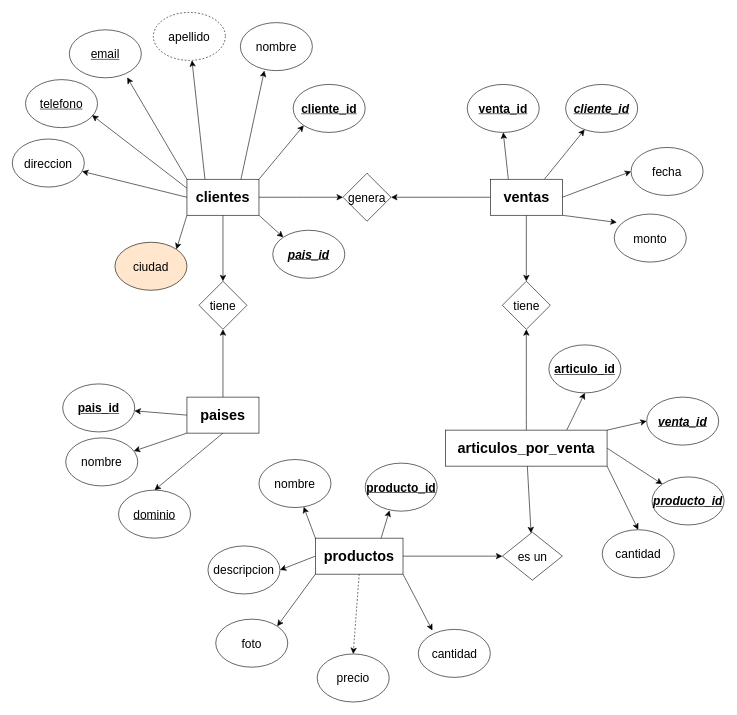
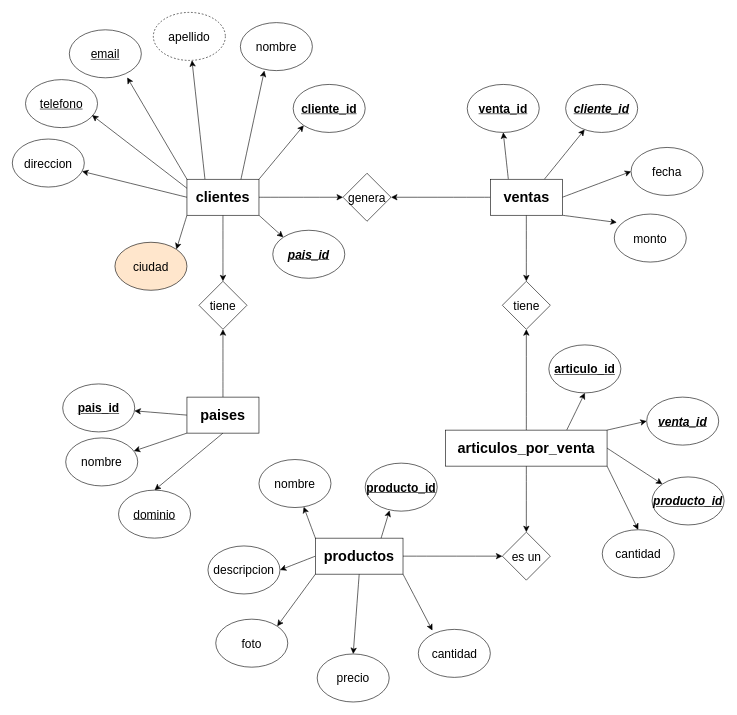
  <mxCell id="0" />
  <mxCell id="1" parent="0" />
  <mxCell id="2" value="" style="edgeStyle=none;curved=1;rounded=0;orthogonalLoop=1;jettySize=auto;html=1;fontSize=12;startSize=8;endSize=8;" edge="1" parent="1" source="9" target="34"><mxGeometry relative="1" as="geometry" /></mxCell>
  <mxCell id="3" value="" style="edgeStyle=none;curved=1;rounded=0;orthogonalLoop=1;jettySize=auto;html=1;fontSize=12;startSize=8;endSize=8;" edge="1" parent="1" source="9" target="35"><mxGeometry relative="1" as="geometry" /></mxCell>
  <mxCell id="4" style="edgeStyle=none;curved=1;rounded=0;orthogonalLoop=1;jettySize=auto;html=1;exitX=1;exitY=1;exitDx=0;exitDy=0;entryX=0;entryY=0;entryDx=0;entryDy=0;fontSize=12;startSize=8;endSize=8;" edge="1" parent="1" source="9" target="63"><mxGeometry relative="1" as="geometry" /></mxCell>
  <mxCell id="5" style="edgeStyle=none;curved=1;rounded=0;orthogonalLoop=1;jettySize=auto;html=1;exitX=0;exitY=1;exitDx=0;exitDy=0;entryX=1;entryY=0;entryDx=0;entryDy=0;fontSize=12;startSize=8;endSize=8;" edge="1" parent="1" source="9" target="65"><mxGeometry relative="1" as="geometry" /></mxCell>
  <mxCell id="6" style="edgeStyle=none;curved=1;rounded=0;orthogonalLoop=1;jettySize=auto;html=1;exitX=0;exitY=0.5;exitDx=0;exitDy=0;fontSize=12;startSize=8;endSize=8;" edge="1" parent="1" source="9" target="58"><mxGeometry relative="1" as="geometry" /></mxCell>
  <mxCell id="7" style="edgeStyle=none;curved=1;rounded=0;orthogonalLoop=1;jettySize=auto;html=1;exitX=0.25;exitY=0;exitDx=0;exitDy=0;fontSize=12;startSize=8;endSize=8;" edge="1" parent="1" source="9" target="61"><mxGeometry relative="1" as="geometry" /></mxCell>
  <mxCell id="8" style="edgeStyle=none;curved=1;rounded=0;orthogonalLoop=1;jettySize=auto;html=1;exitX=1;exitY=0;exitDx=0;exitDy=0;entryX=0;entryY=1;entryDx=0;entryDy=0;fontSize=12;startSize=8;endSize=8;" edge="1" parent="1" source="9" target="64"><mxGeometry relative="1" as="geometry" /></mxCell>
  <mxCell id="9" value="&lt;b&gt;&lt;font style=&quot;font-size: 24px;&quot;&gt;clientes&lt;/font&gt;&lt;/b&gt;" style="rounded=0;whiteSpace=wrap;html=1;" vertex="1" parent="1"><mxGeometry x="311" y="298" width="120" height="60" as="geometry" /></mxCell>
  <mxCell id="10" style="edgeStyle=none;curved=1;rounded=0;orthogonalLoop=1;jettySize=auto;html=1;exitX=0;exitY=0.5;exitDx=0;exitDy=0;entryX=1;entryY=0.5;entryDx=0;entryDy=0;fontSize=12;startSize=8;endSize=8;" edge="1" parent="1" source="15" target="35"><mxGeometry relative="1" as="geometry" /></mxCell>
  <mxCell id="11" value="" style="edgeStyle=none;curved=1;rounded=0;orthogonalLoop=1;jettySize=auto;html=1;fontSize=12;startSize=8;endSize=8;" edge="1" parent="1" source="15" target="36"><mxGeometry relative="1" as="geometry" /></mxCell>
  <mxCell id="12" style="edgeStyle=none;curved=1;rounded=0;orthogonalLoop=1;jettySize=auto;html=1;exitX=0.25;exitY=0;exitDx=0;exitDy=0;entryX=0.5;entryY=1;entryDx=0;entryDy=0;fontSize=12;startSize=8;endSize=8;" edge="1" parent="1" source="15" target="45"><mxGeometry relative="1" as="geometry" /></mxCell>
  <mxCell id="13" style="edgeStyle=none;curved=1;rounded=0;orthogonalLoop=1;jettySize=auto;html=1;exitX=0.75;exitY=0;exitDx=0;exitDy=0;fontSize=12;startSize=8;endSize=8;" edge="1" parent="1" source="15" target="46"><mxGeometry relative="1" as="geometry" /></mxCell>
  <mxCell id="14" style="edgeStyle=none;curved=1;rounded=0;orthogonalLoop=1;jettySize=auto;html=1;exitX=1;exitY=0.5;exitDx=0;exitDy=0;entryX=0;entryY=0.5;entryDx=0;entryDy=0;fontSize=12;startSize=8;endSize=8;" edge="1" parent="1" source="15" target="47"><mxGeometry relative="1" as="geometry" /></mxCell>
  <mxCell id="15" value="&lt;b&gt;&lt;font style=&quot;font-size: 24px;&quot;&gt;ventas&lt;/font&gt;&lt;/b&gt;" style="rounded=0;whiteSpace=wrap;html=1;" vertex="1" parent="1"><mxGeometry x="816.5" y="298" width="120" height="60" as="geometry" /></mxCell>
  <mxCell id="16" style="edgeStyle=none;curved=1;rounded=0;orthogonalLoop=1;jettySize=auto;html=1;exitX=0.5;exitY=0;exitDx=0;exitDy=0;entryX=0.5;entryY=1;entryDx=0;entryDy=0;fontSize=12;startSize=8;endSize=8;" edge="1" parent="1" source="22" target="36"><mxGeometry relative="1" as="geometry" /></mxCell>
  <mxCell id="17" value="" style="edgeStyle=none;curved=1;rounded=0;orthogonalLoop=1;jettySize=auto;html=1;fontSize=12;startSize=8;endSize=8;" edge="1" parent="1" source="22" target="37"><mxGeometry relative="1" as="geometry" /></mxCell>
  <mxCell id="18" style="edgeStyle=none;curved=1;rounded=0;orthogonalLoop=1;jettySize=auto;html=1;exitX=0.75;exitY=0;exitDx=0;exitDy=0;entryX=0.5;entryY=1;entryDx=0;entryDy=0;fontSize=12;startSize=8;endSize=8;" edge="1" parent="1" source="22" target="41"><mxGeometry relative="1" as="geometry" /></mxCell>
  <mxCell id="19" style="edgeStyle=none;curved=1;rounded=0;orthogonalLoop=1;jettySize=auto;html=1;exitX=1;exitY=0;exitDx=0;exitDy=0;entryX=0;entryY=0.5;entryDx=0;entryDy=0;fontSize=12;startSize=8;endSize=8;" edge="1" parent="1" source="22" target="42"><mxGeometry relative="1" as="geometry" /></mxCell>
  <mxCell id="20" style="edgeStyle=none;curved=1;rounded=0;orthogonalLoop=1;jettySize=auto;html=1;exitX=1;exitY=0.5;exitDx=0;exitDy=0;fontSize=12;startSize=8;endSize=8;" edge="1" parent="1" source="22" target="43"><mxGeometry relative="1" as="geometry" /></mxCell>
  <mxCell id="21" style="edgeStyle=none;curved=1;rounded=0;orthogonalLoop=1;jettySize=auto;html=1;exitX=1;exitY=1;exitDx=0;exitDy=0;entryX=0.5;entryY=0;entryDx=0;entryDy=0;fontSize=12;startSize=8;endSize=8;" edge="1" parent="1" source="22" target="44"><mxGeometry relative="1" as="geometry" /></mxCell>
  <mxCell id="22" value="&lt;b&gt;&lt;font style=&quot;font-size: 24px;&quot;&gt;articulos_por_venta&lt;/font&gt;&lt;/b&gt;" style="rounded=0;whiteSpace=wrap;html=1;" vertex="1" parent="1"><mxGeometry x="742" y="716" width="269" height="60" as="geometry" /></mxCell>
  <mxCell id="23" style="edgeStyle=none;curved=1;rounded=0;orthogonalLoop=1;jettySize=auto;html=1;exitX=1;exitY=0.5;exitDx=0;exitDy=0;entryX=0;entryY=0.5;entryDx=0;entryDy=0;fontSize=12;startSize=8;endSize=8;" edge="1" parent="1" source="28" target="37"><mxGeometry relative="1" as="geometry" /></mxCell>
- <mxCell id="24" style="edgeStyle=none;curved=1;rounded=0;orthogonalLoop=1;jettySize=auto;html=1;exitX=0.5;exitY=1;exitDx=0;exitDy=0;entryX=0.5;entryY=0;entryDx=0;entryDy=0;fontSize=12;startSize=8;endSize=8;dashed=1;" edge="1" parent="1" source="28" target="54"><mxGeometry relative="1" as="geometry" /></mxCell>
+ <mxCell id="24" style="edgeStyle=none;curved=1;rounded=0;orthogonalLoop=1;jettySize=auto;html=1;exitX=0.5;exitY=1;exitDx=0;exitDy=0;entryX=0.5;entryY=0;entryDx=0;entryDy=0;fontSize=12;startSize=8;endSize=8;" edge="1" parent="1" source="28" target="54"><mxGeometry relative="1" as="geometry" /></mxCell>
  <mxCell id="25" style="edgeStyle=none;curved=1;rounded=0;orthogonalLoop=1;jettySize=auto;html=1;exitX=0;exitY=1;exitDx=0;exitDy=0;entryX=1;entryY=0;entryDx=0;entryDy=0;fontSize=12;startSize=8;endSize=8;" edge="1" parent="1" source="28" target="53"><mxGeometry relative="1" as="geometry" /></mxCell>
  <mxCell id="26" style="edgeStyle=none;curved=1;rounded=0;orthogonalLoop=1;jettySize=auto;html=1;exitX=0;exitY=0.5;exitDx=0;exitDy=0;entryX=1;entryY=0.5;entryDx=0;entryDy=0;fontSize=12;startSize=8;endSize=8;" edge="1" parent="1" source="28" target="50"><mxGeometry relative="1" as="geometry" /></mxCell>
  <mxCell id="27" style="edgeStyle=none;curved=1;rounded=0;orthogonalLoop=1;jettySize=auto;html=1;exitX=0;exitY=0;exitDx=0;exitDy=0;fontSize=12;startSize=8;endSize=8;" edge="1" parent="1" source="28" target="51"><mxGeometry relative="1" as="geometry" /></mxCell>
  <mxCell id="28" value="&lt;b&gt;&lt;font style=&quot;font-size: 24px;&quot;&gt;productos&lt;/font&gt;&lt;/b&gt;" style="rounded=0;whiteSpace=wrap;html=1;" vertex="1" parent="1"><mxGeometry x="525" y="896" width="146" height="60" as="geometry" /></mxCell>
  <mxCell id="29" style="edgeStyle=none;curved=1;rounded=0;orthogonalLoop=1;jettySize=auto;html=1;exitX=0.5;exitY=0;exitDx=0;exitDy=0;fontSize=12;startSize=8;endSize=8;" edge="1" parent="1" source="33" target="34"><mxGeometry relative="1" as="geometry" /></mxCell>
  <mxCell id="30" style="edgeStyle=none;curved=1;rounded=0;orthogonalLoop=1;jettySize=auto;html=1;exitX=0;exitY=0.5;exitDx=0;exitDy=0;fontSize=12;startSize=8;endSize=8;" edge="1" parent="1" source="33" target="38"><mxGeometry relative="1" as="geometry" /></mxCell>
  <mxCell id="31" style="edgeStyle=none;curved=1;rounded=0;orthogonalLoop=1;jettySize=auto;html=1;exitX=0;exitY=1;exitDx=0;exitDy=0;fontSize=12;startSize=8;endSize=8;" edge="1" parent="1" source="33" target="39"><mxGeometry relative="1" as="geometry" /></mxCell>
  <mxCell id="32" style="edgeStyle=none;curved=1;rounded=0;orthogonalLoop=1;jettySize=auto;html=1;exitX=0.5;exitY=1;exitDx=0;exitDy=0;entryX=0.5;entryY=0;entryDx=0;entryDy=0;fontSize=12;startSize=8;endSize=8;" edge="1" parent="1" source="33" target="40"><mxGeometry relative="1" as="geometry" /></mxCell>
  <mxCell id="33" value="&lt;b&gt;&lt;font style=&quot;font-size: 24px;&quot;&gt;paises&lt;/font&gt;&lt;/b&gt;" style="rounded=0;whiteSpace=wrap;html=1;" vertex="1" parent="1"><mxGeometry x="311" y="661" width="120" height="60" as="geometry" /></mxCell>
  <mxCell id="34" value="&lt;font style=&quot;font-size: 20px;&quot;&gt;tiene&lt;/font&gt;" style="rhombus;whiteSpace=wrap;html=1;rounded=0;" vertex="1" parent="1"><mxGeometry x="331" y="468" width="80" height="80" as="geometry" /></mxCell>
  <mxCell id="35" value="&lt;font style=&quot;font-size: 20px;&quot;&gt;genera&lt;/font&gt;" style="rhombus;whiteSpace=wrap;html=1;rounded=0;" vertex="1" parent="1"><mxGeometry x="571" y="288" width="80" height="80" as="geometry" /></mxCell>
  <mxCell id="36" value="&lt;font style=&quot;font-size: 20px;&quot;&gt;tiene&lt;/font&gt;" style="rhombus;whiteSpace=wrap;html=1;rounded=0;" vertex="1" parent="1"><mxGeometry x="836.5" y="468" width="80" height="80" as="geometry" /></mxCell>
- <mxCell id="37" value="&lt;font style=&quot;font-size: 20px;&quot;&gt;es un&lt;/font&gt;" style="rhombus;whiteSpace=wrap;html=1;rounded=0;" vertex="1" parent="1"><mxGeometry x="836.5" y="886" width="100" height="80" as="geometry" /></mxCell>
+ <mxCell id="37" value="&lt;font style=&quot;font-size: 20px;&quot;&gt;es un&lt;/font&gt;" style="rhombus;whiteSpace=wrap;html=1;rounded=0;" vertex="1" parent="1"><mxGeometry x="836.5" y="886" width="80" height="80" as="geometry" /></mxCell>
  <mxCell id="38" value="&lt;u&gt;&lt;b&gt;&lt;font style=&quot;font-size: 20px;&quot;&gt;pais_id&lt;/font&gt;&lt;/b&gt;&lt;/u&gt;" style="ellipse;whiteSpace=wrap;html=1;" vertex="1" parent="1"><mxGeometry x="104" y="639" width="120" height="80" as="geometry" /></mxCell>
  <mxCell id="39" value="&lt;font style=&quot;font-size: 20px;&quot;&gt;nombre&lt;/font&gt;" style="ellipse;whiteSpace=wrap;html=1;" vertex="1" parent="1"><mxGeometry x="109" y="729" width="120" height="80" as="geometry" /></mxCell>
  <mxCell id="40" value="&lt;font style=&quot;font-size: 20px;&quot;&gt;dominio&lt;/font&gt;" style="ellipse;whiteSpace=wrap;html=1;fontStyle=4" vertex="1" parent="1"><mxGeometry x="197" y="816" width="120" height="80" as="geometry" /></mxCell>
  <mxCell id="41" value="&lt;b&gt;&lt;u&gt;&lt;font style=&quot;font-size: 20px;&quot;&gt;articulo_id&lt;/font&gt;&lt;/u&gt;&lt;/b&gt;" style="ellipse;whiteSpace=wrap;html=1;" vertex="1" parent="1"><mxGeometry x="914" y="574" width="120" height="80" as="geometry" /></mxCell>
  <mxCell id="42" value="&lt;i&gt;&lt;b&gt;&lt;u&gt;&lt;font style=&quot;font-size: 20px;&quot;&gt;venta_id&lt;/font&gt;&lt;/u&gt;&lt;/b&gt;&lt;/i&gt;" style="ellipse;whiteSpace=wrap;html=1;" vertex="1" parent="1"><mxGeometry x="1077" y="661" width="120" height="80" as="geometry" /></mxCell>
  <mxCell id="43" value="&lt;i&gt;&lt;b&gt;&lt;u&gt;&lt;font style=&quot;font-size: 20px;&quot;&gt;producto_id&lt;/font&gt;&lt;/u&gt;&lt;/b&gt;&lt;/i&gt;" style="ellipse;whiteSpace=wrap;html=1;" vertex="1" parent="1"><mxGeometry x="1086" y="794" width="120" height="80" as="geometry" /></mxCell>
  <mxCell id="44" value="&lt;font style=&quot;font-size: 20px;&quot;&gt;cantidad&lt;/font&gt;" style="ellipse;whiteSpace=wrap;html=1;" vertex="1" parent="1"><mxGeometry x="1003" y="882" width="120" height="80" as="geometry" /></mxCell>
  <mxCell id="45" value="&lt;b&gt;&lt;u&gt;&lt;font style=&quot;font-size: 20px;&quot;&gt;venta_id&lt;/font&gt;&lt;/u&gt;&lt;/b&gt;" style="ellipse;whiteSpace=wrap;html=1;" vertex="1" parent="1"><mxGeometry x="778" y="140" width="120" height="80" as="geometry" /></mxCell>
  <mxCell id="46" value="&lt;i&gt;&lt;b&gt;&lt;u&gt;&lt;font style=&quot;font-size: 20px;&quot;&gt;cliente_id&lt;/font&gt;&lt;/u&gt;&lt;/b&gt;&lt;/i&gt;" style="ellipse;whiteSpace=wrap;html=1;" vertex="1" parent="1"><mxGeometry x="942" y="140" width="120" height="80" as="geometry" /></mxCell>
  <mxCell id="47" value="&lt;font style=&quot;font-size: 20px;&quot;&gt;fecha&lt;/font&gt;" style="ellipse;whiteSpace=wrap;html=1;" vertex="1" parent="1"><mxGeometry x="1051" y="245" width="120" height="80" as="geometry" /></mxCell>
  <mxCell id="48" value="&lt;font style=&quot;font-size: 20px;&quot;&gt;monto&lt;/font&gt;" style="ellipse;whiteSpace=wrap;html=1;" vertex="1" parent="1"><mxGeometry x="1023" y="356" width="120" height="80" as="geometry" /></mxCell>
  <mxCell id="49" style="edgeStyle=none;curved=1;rounded=0;orthogonalLoop=1;jettySize=auto;html=1;exitX=1;exitY=1;exitDx=0;exitDy=0;entryX=0.035;entryY=0.175;entryDx=0;entryDy=0;entryPerimeter=0;fontSize=12;startSize=8;endSize=8;" edge="1" parent="1" source="15" target="48"><mxGeometry relative="1" as="geometry" /></mxCell>
  <mxCell id="50" value="&lt;font style=&quot;font-size: 20px;&quot;&gt;descripcion&lt;/font&gt;" style="ellipse;whiteSpace=wrap;html=1;" vertex="1" parent="1"><mxGeometry x="346" y="909" width="120" height="80" as="geometry" /></mxCell>
  <mxCell id="51" value="&lt;font style=&quot;font-size: 20px;&quot;&gt;nombre&lt;/font&gt;" style="ellipse;whiteSpace=wrap;html=1;" vertex="1" parent="1"><mxGeometry x="431" y="765" width="120" height="80" as="geometry" /></mxCell>
  <mxCell id="52" value="&lt;u&gt;&lt;b style=&quot;&quot;&gt;&lt;font style=&quot;font-size: 20px;&quot;&gt;producto_id&lt;/font&gt;&lt;/b&gt;&lt;/u&gt;" style="ellipse;whiteSpace=wrap;html=1;" vertex="1" parent="1"><mxGeometry x="608" y="771" width="120" height="80" as="geometry" /></mxCell>
  <mxCell id="53" value="&lt;font style=&quot;font-size: 20px;&quot;&gt;foto&lt;/font&gt;" style="ellipse;whiteSpace=wrap;html=1;" vertex="1" parent="1"><mxGeometry x="359" y="1031" width="120" height="80" as="geometry" /></mxCell>
  <mxCell id="54" value="&lt;font style=&quot;font-size: 20px;&quot;&gt;precio&lt;/font&gt;" style="ellipse;whiteSpace=wrap;html=1;" vertex="1" parent="1"><mxGeometry x="528" y="1089" width="120" height="80" as="geometry" /></mxCell>
  <mxCell id="55" value="&lt;font style=&quot;font-size: 20px;&quot;&gt;cantidad&lt;/font&gt;" style="ellipse;whiteSpace=wrap;html=1;" vertex="1" parent="1"><mxGeometry x="696.5" y="1048" width="120" height="80" as="geometry" /></mxCell>
  <mxCell id="56" style="edgeStyle=none;curved=1;rounded=0;orthogonalLoop=1;jettySize=auto;html=1;exitX=1;exitY=1;exitDx=0;exitDy=0;entryX=0.196;entryY=0.023;entryDx=0;entryDy=0;entryPerimeter=0;fontSize=12;startSize=8;endSize=8;" edge="1" parent="1" source="28" target="55"><mxGeometry relative="1" as="geometry" /></mxCell>
  <mxCell id="57" style="edgeStyle=none;curved=1;rounded=0;orthogonalLoop=1;jettySize=auto;html=1;exitX=0.75;exitY=0;exitDx=0;exitDy=0;entryX=0.338;entryY=0.986;entryDx=0;entryDy=0;entryPerimeter=0;fontSize=12;startSize=8;endSize=8;" edge="1" parent="1" source="28" target="52"><mxGeometry relative="1" as="geometry" /></mxCell>
  <mxCell id="58" value="&lt;font style=&quot;font-size: 20px;&quot;&gt;direccion&lt;/font&gt;" style="ellipse;whiteSpace=wrap;html=1;" vertex="1" parent="1"><mxGeometry x="20" y="231" width="120" height="80" as="geometry" /></mxCell>
  <mxCell id="59" value="&lt;u&gt;&lt;font style=&quot;font-size: 20px;&quot;&gt;telefono&lt;/font&gt;&lt;/u&gt;" style="ellipse;whiteSpace=wrap;html=1;" vertex="1" parent="1"><mxGeometry x="42" y="132" width="120" height="80" as="geometry" /></mxCell>
  <mxCell id="60" value="&lt;u&gt;&lt;font style=&quot;font-size: 20px;&quot;&gt;email&lt;/font&gt;&lt;/u&gt;" style="ellipse;whiteSpace=wrap;html=1;" vertex="1" parent="1"><mxGeometry x="115" y="49" width="120" height="80" as="geometry" /></mxCell>
  <mxCell id="61" value="&lt;font style=&quot;font-size: 20px;&quot;&gt;apellido&lt;/font&gt;" style="ellipse;whiteSpace=wrap;html=1;dashed=1;" vertex="1" parent="1"><mxGeometry x="255" y="20" width="120" height="80" as="geometry" /></mxCell>
  <mxCell id="62" value="&lt;font style=&quot;font-size: 20px;&quot;&gt;nombre&lt;/font&gt;" style="ellipse;whiteSpace=wrap;html=1;" vertex="1" parent="1"><mxGeometry x="400" y="37" width="120" height="80" as="geometry" /></mxCell>
  <mxCell id="63" value="&lt;u&gt;&lt;b&gt;&lt;i&gt;&lt;font style=&quot;font-size: 20px;&quot;&gt;pais_id&lt;/font&gt;&lt;/i&gt;&lt;/b&gt;&lt;/u&gt;" style="ellipse;whiteSpace=wrap;html=1;" vertex="1" parent="1"><mxGeometry x="454" y="383" width="120" height="80" as="geometry" /></mxCell>
  <mxCell id="64" value="&lt;u&gt;&lt;b&gt;&lt;font style=&quot;font-size: 20px;&quot;&gt;cliente_id&lt;/font&gt;&lt;/b&gt;&lt;/u&gt;" style="ellipse;whiteSpace=wrap;html=1;" vertex="1" parent="1"><mxGeometry x="488" y="140" width="120" height="80" as="geometry" /></mxCell>
  <mxCell id="65" value="&lt;font style=&quot;font-size: 20px;&quot;&gt;ciudad&lt;/font&gt;" style="ellipse;whiteSpace=wrap;html=1;fillColor=#ffe6cc;" vertex="1" parent="1"><mxGeometry x="191" y="403" width="120" height="80" as="geometry" /></mxCell>
  <mxCell id="66" style="edgeStyle=none;curved=1;rounded=0;orthogonalLoop=1;jettySize=auto;html=1;exitX=0;exitY=0.25;exitDx=0;exitDy=0;entryX=0.924;entryY=0.741;entryDx=0;entryDy=0;entryPerimeter=0;fontSize=12;startSize=8;endSize=8;" edge="1" parent="1" source="9" target="59"><mxGeometry relative="1" as="geometry" /></mxCell>
  <mxCell id="67" style="edgeStyle=none;curved=1;rounded=0;orthogonalLoop=1;jettySize=auto;html=1;exitX=0;exitY=0;exitDx=0;exitDy=0;entryX=0.804;entryY=0.993;entryDx=0;entryDy=0;entryPerimeter=0;fontSize=12;startSize=8;endSize=8;" edge="1" parent="1" source="9" target="60"><mxGeometry relative="1" as="geometry" /></mxCell>
  <mxCell id="68" style="edgeStyle=none;curved=1;rounded=0;orthogonalLoop=1;jettySize=auto;html=1;exitX=0.75;exitY=0;exitDx=0;exitDy=0;entryX=0.333;entryY=1;entryDx=0;entryDy=0;entryPerimeter=0;fontSize=12;startSize=8;endSize=8;" edge="1" parent="1" source="9" target="62"><mxGeometry relative="1" as="geometry" /></mxCell>
